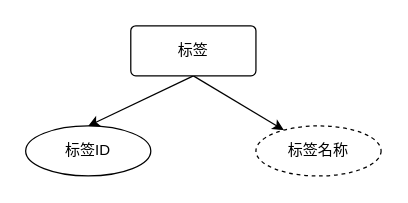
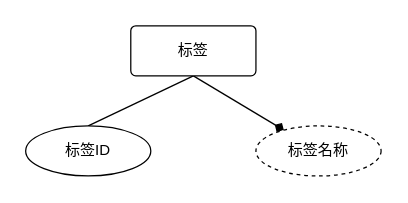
  <mxCell id="0" />
  <mxCell id="1" parent="0" />
- <mxCell id="2" style="rounded=0;orthogonalLoop=1;jettySize=auto;html=1;exitX=0.5;exitY=1;exitDx=0;exitDy=0;entryX=0.5;entryY=0;entryDx=0;entryDy=0;" edge="1" parent="1" source="4" target="5"><mxGeometry relative="1" as="geometry" /></mxCell>
- <mxCell id="3" style="rounded=0;orthogonalLoop=1;jettySize=auto;html=1;exitX=0.5;exitY=1;exitDx=0;exitDy=0;" edge="1" parent="1" source="4" target="6"><mxGeometry relative="1" as="geometry" /></mxCell>
+ <mxCell id="2" style="rounded=0;orthogonalLoop=1;jettySize=auto;html=1;exitX=0.5;exitY=1;exitDx=0;exitDy=0;entryX=0.5;entryY=0;entryDx=0;entryDy=0;endArrow=none;" edge="1" parent="1" source="4" target="5"><mxGeometry relative="1" as="geometry" /></mxCell>
+ <mxCell id="3" style="rounded=0;orthogonalLoop=1;jettySize=auto;html=1;exitX=0.5;exitY=1;exitDx=0;exitDy=0;endArrow=diamond;" edge="1" parent="1" source="4" target="6"><mxGeometry relative="1" as="geometry" /></mxCell>
  <mxCell id="4" value="标签" style="rounded=1;arcSize=10;whiteSpace=wrap;html=1;align=center;" vertex="1" parent="1"><mxGeometry x="104" y="20" width="100" height="40" as="geometry" /></mxCell>
  <mxCell id="5" value="标签ID" style="ellipse;whiteSpace=wrap;html=1;align=center;" vertex="1" parent="1"><mxGeometry x="20" y="100" width="100" height="40" as="geometry" /></mxCell>
  <mxCell id="6" value="标签名称" style="ellipse;whiteSpace=wrap;html=1;align=center;dashed=1;" vertex="1" parent="1"><mxGeometry x="204" y="100" width="100" height="40" as="geometry" /></mxCell>
